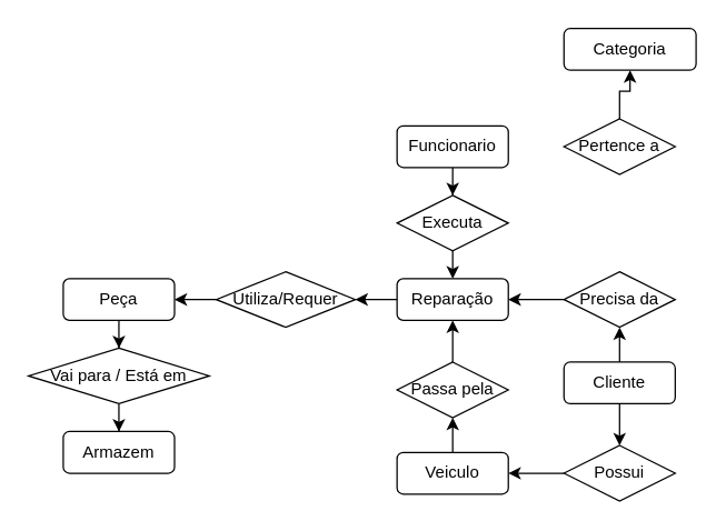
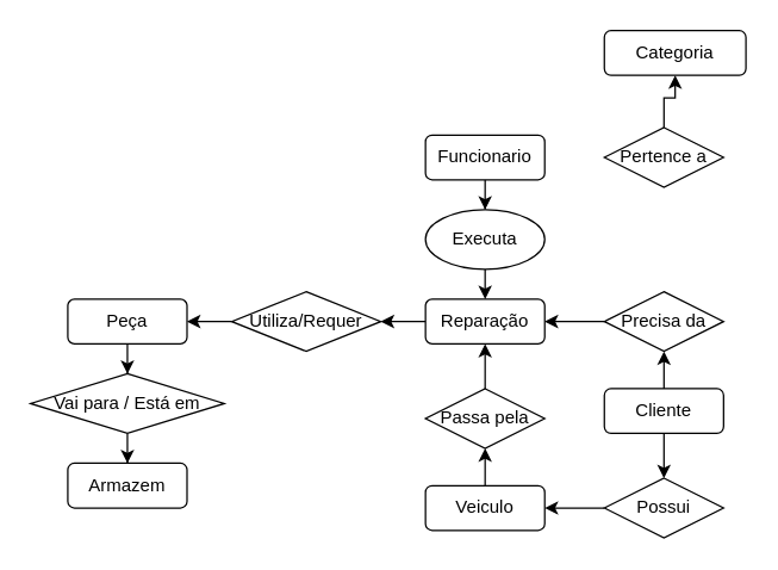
  <mxCell id="0" />
  <mxCell id="1" parent="0" />
  <mxCell id="2" value="" style="edgeStyle=orthogonalEdgeStyle;rounded=0;orthogonalLoop=1;jettySize=auto;html=1;" parent="1" source="3" target="11" edge="1"><mxGeometry relative="1" as="geometry" /></mxCell>
  <mxCell id="3" value="Possui" style="rhombus;whiteSpace=wrap;html=1;" parent="1" vertex="1"><mxGeometry x="405" y="320" width="80" height="40" as="geometry" /></mxCell>
  <mxCell id="4" value="" style="edgeStyle=orthogonalEdgeStyle;rounded=0;orthogonalLoop=1;jettySize=auto;html=1;" parent="1" source="5" target="22" edge="1"><mxGeometry relative="1" as="geometry" /></mxCell>
  <mxCell id="5" value="Reparação" style="rounded=1;whiteSpace=wrap;html=1;" parent="1" vertex="1"><mxGeometry x="285" y="200" width="80" height="30" as="geometry" /></mxCell>
  <mxCell id="6" value="Armazem" style="rounded=1;whiteSpace=wrap;html=1;" parent="1" vertex="1"><mxGeometry x="45" y="310" width="80" height="30" as="geometry" /></mxCell>
  <mxCell id="7" value="" style="edgeStyle=orthogonalEdgeStyle;rounded=0;orthogonalLoop=1;jettySize=auto;html=1;" parent="1" source="8" target="20" edge="1"><mxGeometry relative="1" as="geometry" /></mxCell>
  <mxCell id="8" value="Funcionario" style="rounded=1;whiteSpace=wrap;html=1;" parent="1" vertex="1"><mxGeometry x="285" y="90" width="80" height="30" as="geometry" /></mxCell>
  <mxCell id="9" value="Categoria" style="rounded=1;whiteSpace=wrap;html=1;" parent="1" vertex="1"><mxGeometry x="405" y="20" width="95" height="30" as="geometry" /></mxCell>
  <mxCell id="10" value="" style="edgeStyle=orthogonalEdgeStyle;rounded=0;orthogonalLoop=1;jettySize=auto;html=1;" parent="1" source="11" target="26" edge="1"><mxGeometry relative="1" as="geometry" /></mxCell>
  <mxCell id="11" value="Veiculo" style="rounded=1;whiteSpace=wrap;html=1;" parent="1" vertex="1"><mxGeometry x="285" y="325" width="80" height="30" as="geometry" /></mxCell>
  <mxCell id="12" value="" style="edgeStyle=orthogonalEdgeStyle;rounded=0;orthogonalLoop=1;jettySize=auto;html=1;" parent="1" source="13" target="28" edge="1"><mxGeometry relative="1" as="geometry" /></mxCell>
  <mxCell id="13" value="Peça" style="rounded=1;whiteSpace=wrap;html=1;" parent="1" vertex="1"><mxGeometry x="45" y="200" width="80" height="30" as="geometry" /></mxCell>
  <mxCell id="14" value="" style="edgeStyle=orthogonalEdgeStyle;rounded=0;orthogonalLoop=1;jettySize=auto;html=1;" parent="1" source="16" target="3" edge="1"><mxGeometry relative="1" as="geometry" /></mxCell>
  <mxCell id="15" value="" style="edgeStyle=orthogonalEdgeStyle;rounded=0;orthogonalLoop=1;jettySize=auto;html=1;" parent="1" source="16" target="18" edge="1"><mxGeometry relative="1" as="geometry" /></mxCell>
  <mxCell id="16" value="Cliente" style="rounded=1;whiteSpace=wrap;html=1;" parent="1" vertex="1"><mxGeometry x="405" y="260" width="80" height="30" as="geometry" /></mxCell>
  <mxCell id="17" style="edgeStyle=orthogonalEdgeStyle;rounded=0;orthogonalLoop=1;jettySize=auto;html=1;entryX=1;entryY=0.5;entryDx=0;entryDy=0;" parent="1" source="18" target="5" edge="1"><mxGeometry relative="1" as="geometry" /></mxCell>
  <mxCell id="18" value="Precisa da" style="rhombus;whiteSpace=wrap;html=1;" parent="1" vertex="1"><mxGeometry x="405" y="195" width="80" height="40" as="geometry" /></mxCell>
  <mxCell id="19" style="edgeStyle=orthogonalEdgeStyle;rounded=0;orthogonalLoop=1;jettySize=auto;html=1;exitX=0.5;exitY=1;exitDx=0;exitDy=0;entryX=0.5;entryY=0;entryDx=0;entryDy=0;" parent="1" source="20" target="5" edge="1"><mxGeometry relative="1" as="geometry" /></mxCell>
- <mxCell id="20" value="Executa" style="rhombus;whiteSpace=wrap;html=1;" parent="1" vertex="1"><mxGeometry x="285" y="140" width="80" height="40" as="geometry" /></mxCell>
+ <mxCell id="20" value="Executa" style="ellipse;whiteSpace=wrap;html=1;" parent="1" vertex="1"><mxGeometry x="285" y="140" width="80" height="40" as="geometry" /></mxCell>
  <mxCell id="21" style="edgeStyle=orthogonalEdgeStyle;rounded=0;orthogonalLoop=1;jettySize=auto;html=1;entryX=1;entryY=0.5;entryDx=0;entryDy=0;" edge="1" parent="1" source="22" target="13"><mxGeometry relative="1" as="geometry" /></mxCell>
  <mxCell id="22" value="Utiliza/Requer" style="rhombus;whiteSpace=wrap;html=1;" parent="1" vertex="1"><mxGeometry x="155" y="195" width="100" height="40" as="geometry" /></mxCell>
  <mxCell id="23" value="" style="edgeStyle=orthogonalEdgeStyle;rounded=0;orthogonalLoop=1;jettySize=auto;html=1;" parent="1" source="24" target="9" edge="1"><mxGeometry relative="1" as="geometry" /></mxCell>
  <mxCell id="24" value="Pertence a" style="rhombus;whiteSpace=wrap;html=1;" parent="1" vertex="1"><mxGeometry x="405" y="85" width="80" height="40" as="geometry" /></mxCell>
  <mxCell id="25" value="" style="edgeStyle=orthogonalEdgeStyle;rounded=0;orthogonalLoop=1;jettySize=auto;html=1;" parent="1" source="26" target="5" edge="1"><mxGeometry relative="1" as="geometry" /></mxCell>
  <mxCell id="26" value="Passa pela" style="rhombus;whiteSpace=wrap;html=1;" parent="1" vertex="1"><mxGeometry x="285" y="260" width="80" height="40" as="geometry" /></mxCell>
  <mxCell id="27" value="" style="edgeStyle=orthogonalEdgeStyle;rounded=0;orthogonalLoop=1;jettySize=auto;html=1;" parent="1" source="28" target="6" edge="1"><mxGeometry relative="1" as="geometry" /></mxCell>
  <mxCell id="28" value="Vai para / Está em" style="rhombus;whiteSpace=wrap;html=1;" parent="1" vertex="1"><mxGeometry x="20" y="250" width="130" height="40" as="geometry" /></mxCell>
